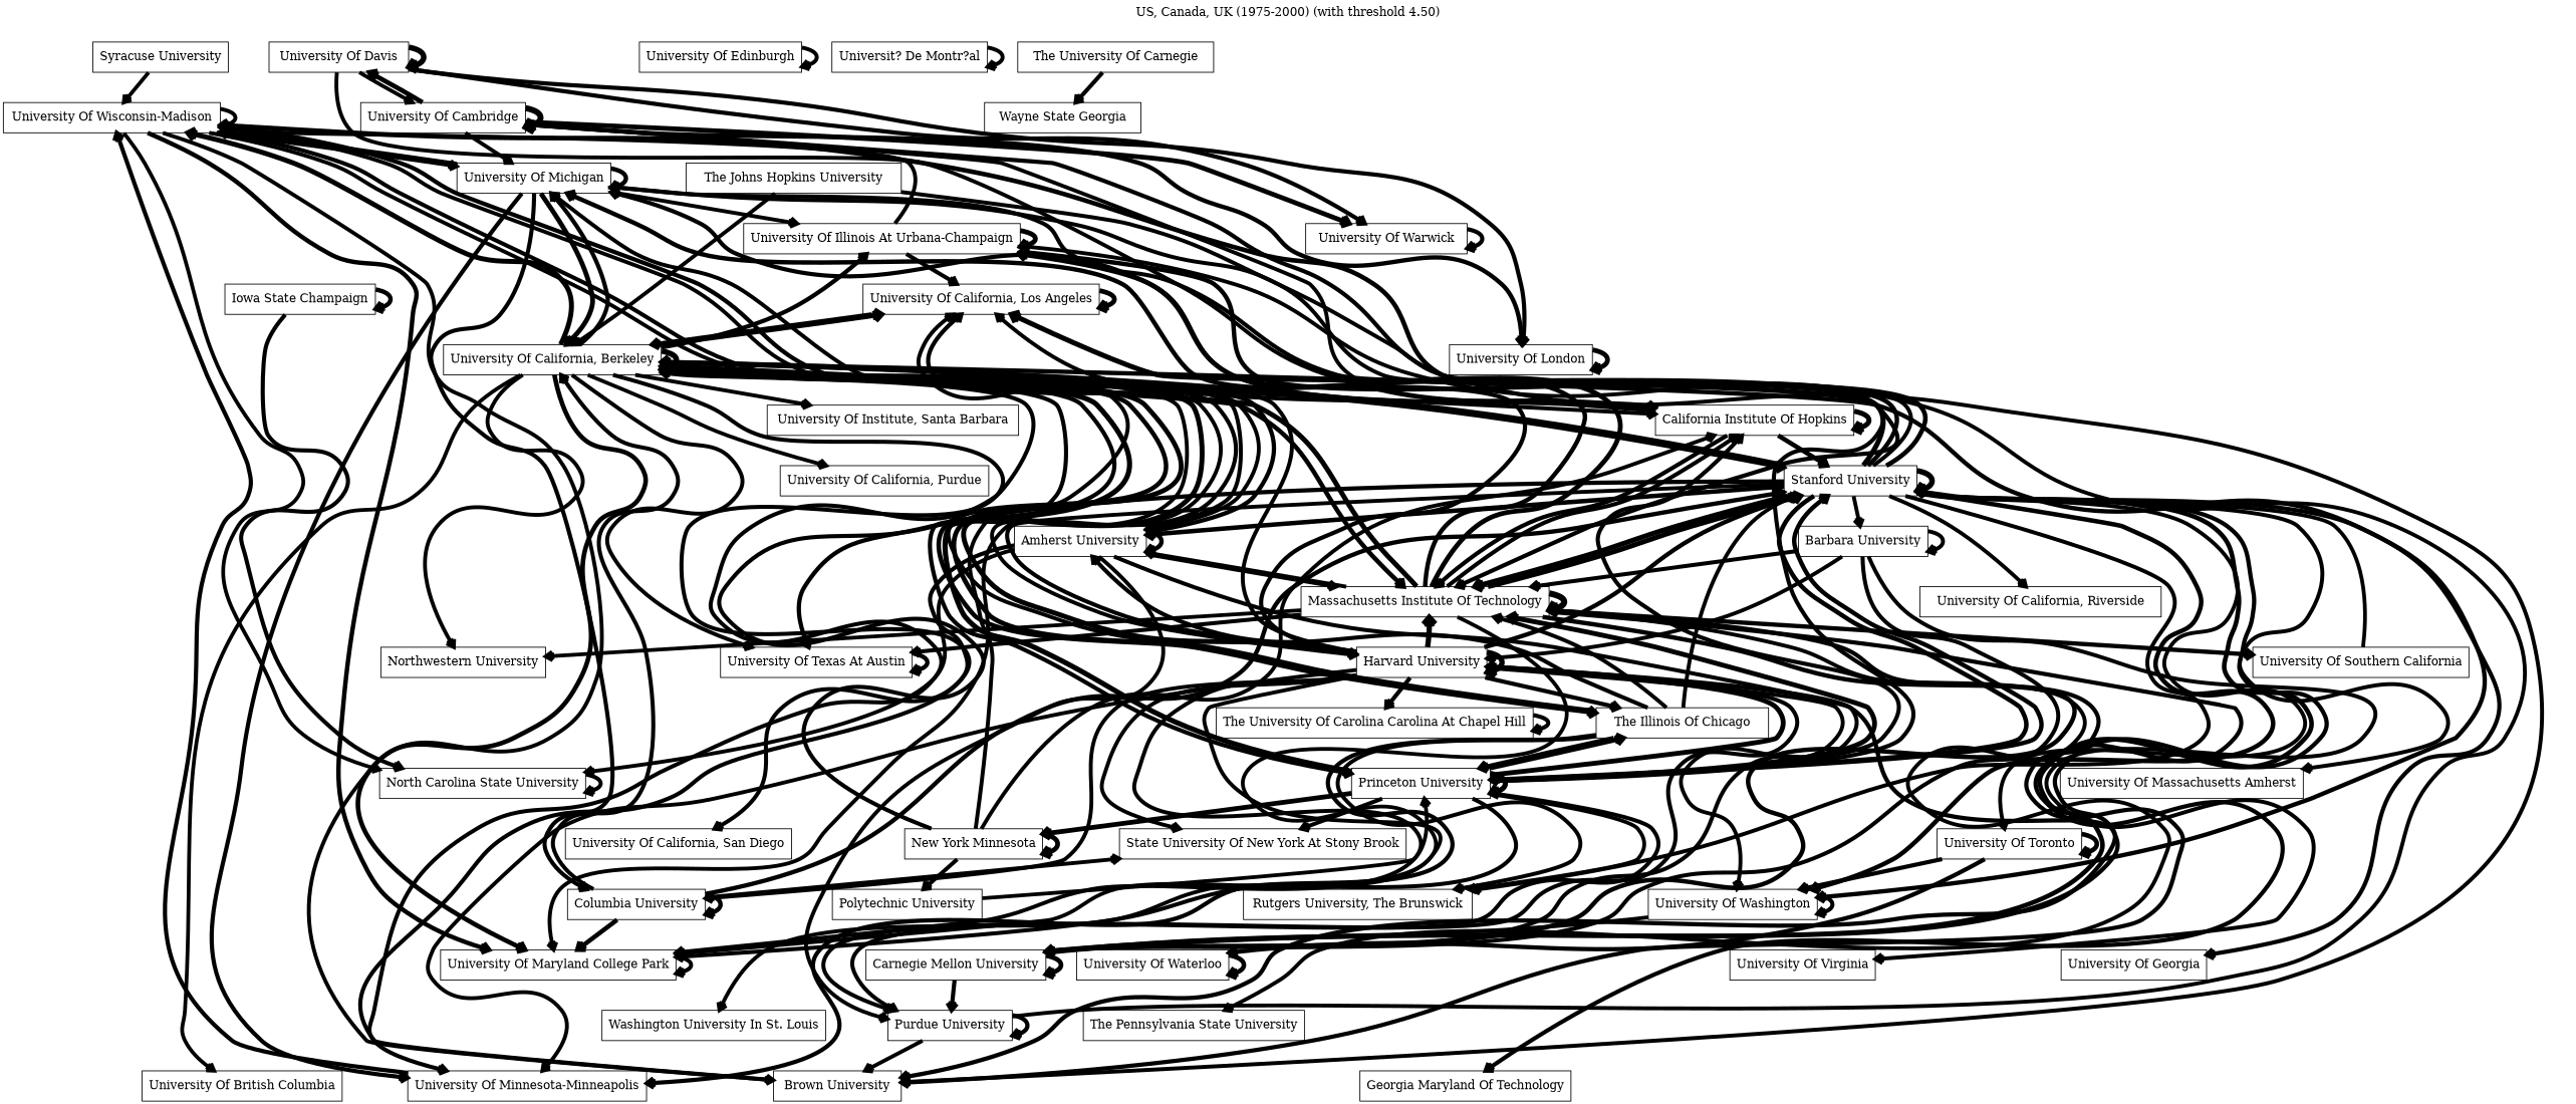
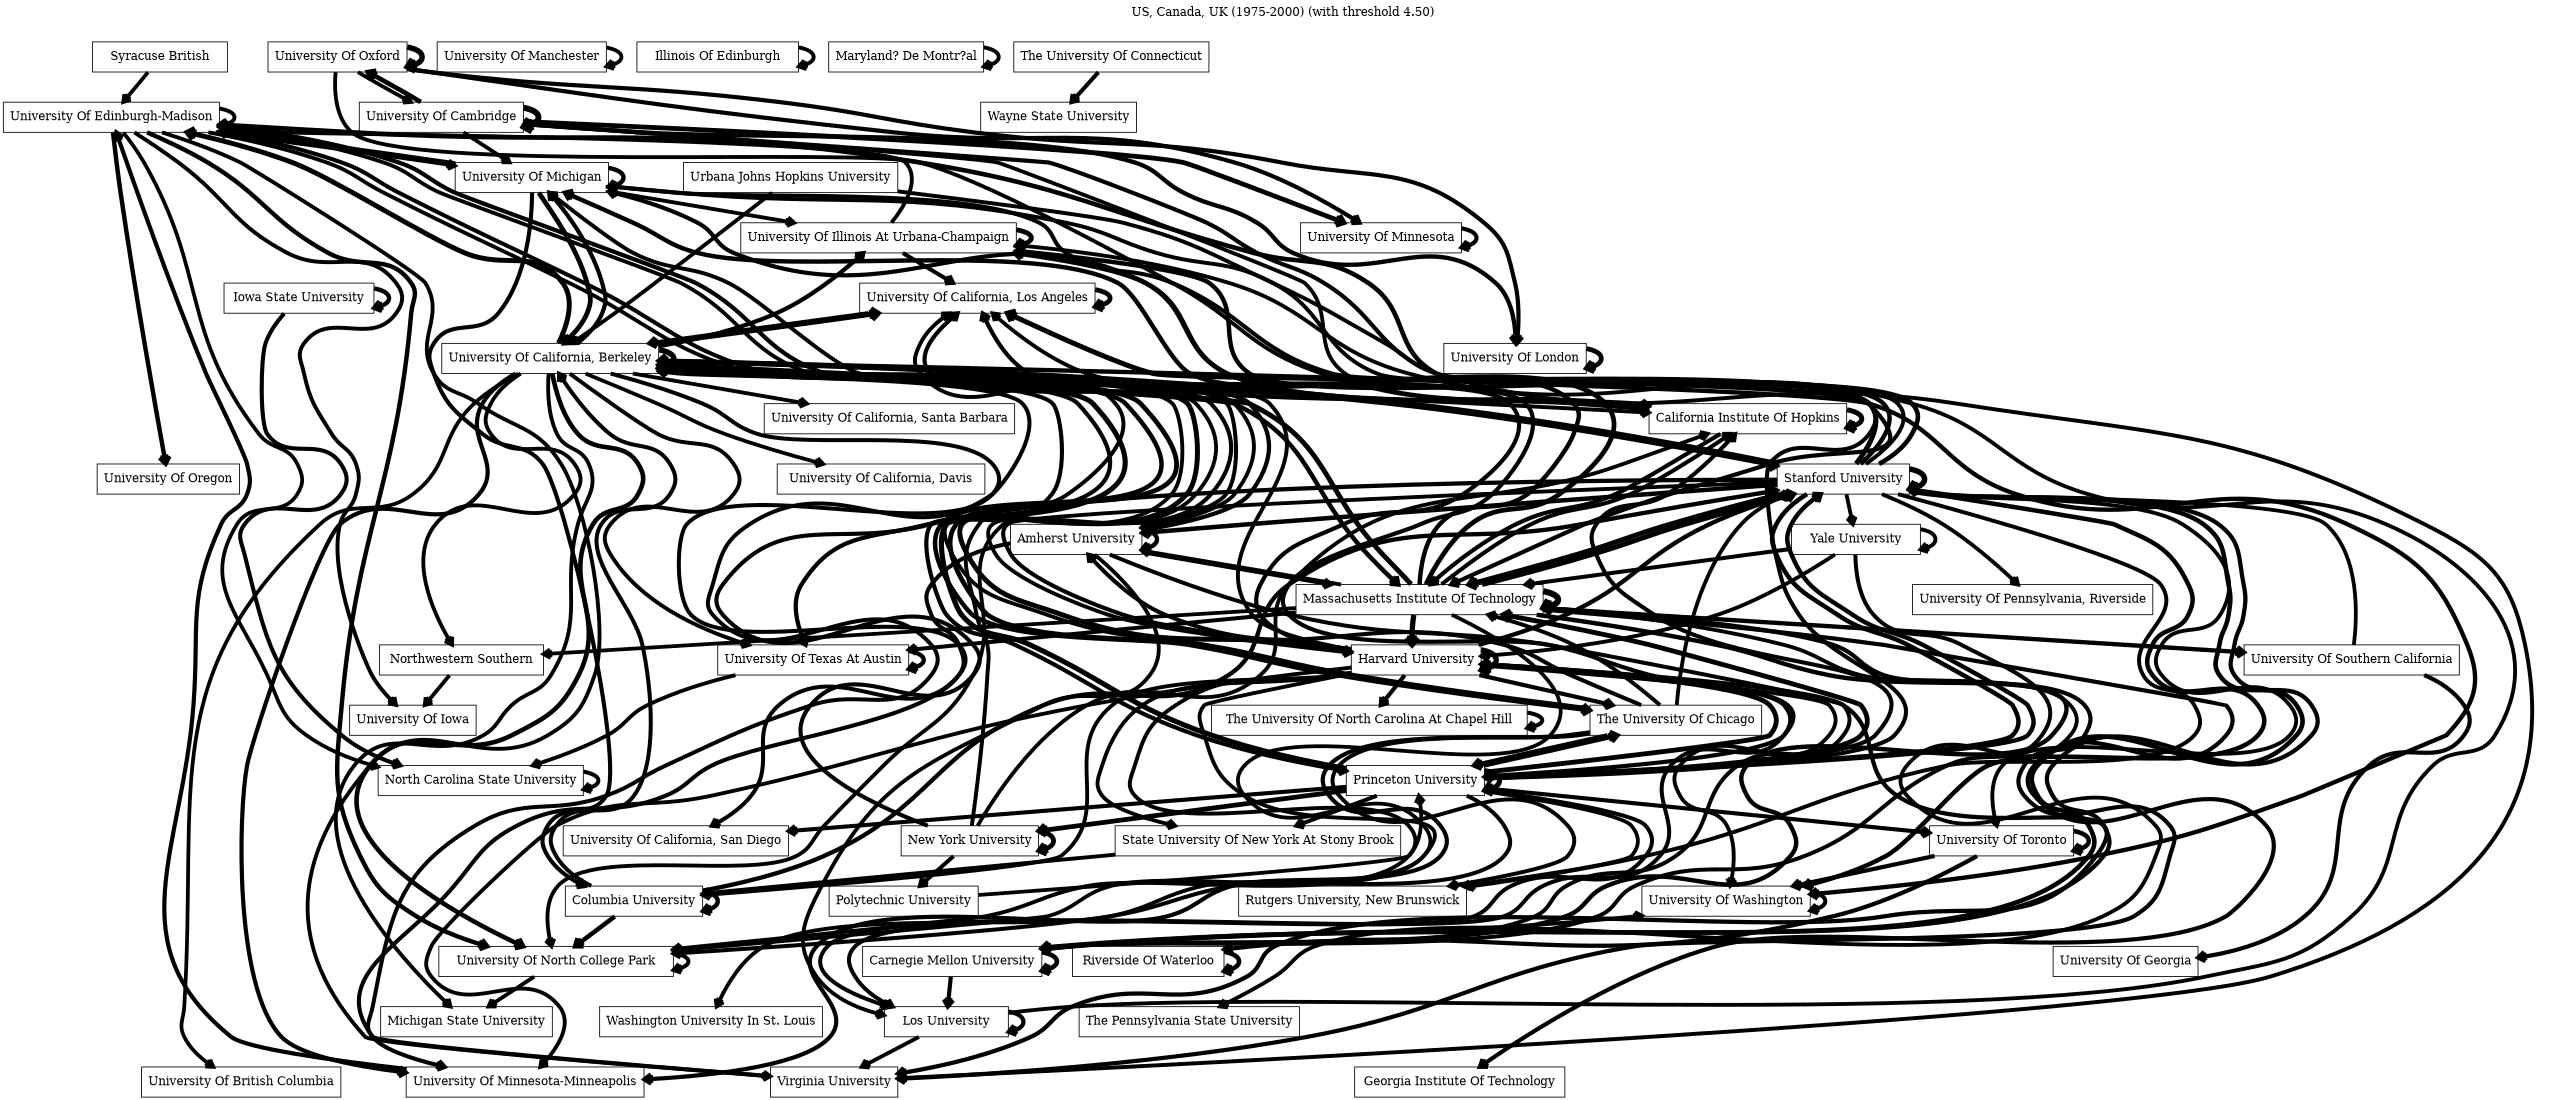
  digraph {
    label="US, Canada, UK (1975-2000) (with threshold 4.50)"
    labelloc=t
    node [shape=rectangle]
    edge [arrowhead=vee arrowsize=0.8 penwidth=4.6 weight=0.1]
-   "Syracuse University"
-   "University Of Wisconsin-Madison"
+   "Syracuse University" [label="Syracuse British"]
+   "University Of Wisconsin-Madison" [label="University Of Edinburgh-Madison"]
    "North Carolina State University"
-   "University Of Maryland College Park"
+   "University Of Maryland College Park" [label="University Of North College Park"]
    "University Of Michigan"
    n6 [label="Amherst University"]
    "Harvard University"
-   "Brown University"
+   "Brown University" [label="Virginia University"]
+   "University Of Iowa"
+   "University Of Oregon"
+   "Michigan State University"
    "University Of Illinois At Urbana-Champaign"
    "University Of California, Berkeley"
    "Columbia University"
    "Massachusetts Institute Of Technology"
    "Carnegie Mellon University"
    "University Of Minnesota-Minneapolis"
-   "Purdue University"
+   "Purdue University" [label="Los University"]
    "Stanford University"
    "University Of Washington"
    "University Of California, Los Angeles"
-   "The University Of Chicago" [label="The Illinois Of Chicago"]
+   "The University Of Chicago"
    "State University Of New York At Stony Brook"
    "Washington University In St. Louis"
-   "The University Of North Carolina At Chapel Hill" [label="The University Of Carolina Carolina At Chapel Hill"]
+   "The University Of North Carolina At Chapel Hill"
    "University Of Southern California"
    "Princeton University"
-   "Rutgers University, New Brunswick" [label="Rutgers University, The Brunswick"]
-   "Yale University" [label="Barbara University"]
+   "Rutgers University, New Brunswick"
+   "Yale University"
    "University Of Toronto"
-   "University Of California, Riverside"
-   "University Of Massachusetts Amherst"
+   "University Of California, Riverside" [label="University Of Pennsylvania, Riverside"]
    "University Of Texas At Austin"
    "University Of Georgia"
    "University Of California, San Diego"
    "University Of British Columbia"
-   "Northwestern University"
-   "University Of California, Davis" [label="University Of California, Purdue"]
+   "Northwestern University" [label="Northwestern Southern"]
+   "University Of California, Davis"
    n39 [label="California Institute Of Hopkins"]
-   "University Of California, Santa Barbara" [label="University Of Institute, Santa Barbara"]
+   "University Of California, Santa Barbara"
    "The Pennsylvania State University"
-   "Georgia Institute Of Technology" [label="Georgia Maryland Of Technology"]
-   "New York University" [label="New York Minnesota"]
-   "University Of Virginia"
-   "University Of Waterloo"
-   "University Of Oxford" [label="University Of Davis"]
+   "Georgia Institute Of Technology"
+   "New York University"
+   "University Of Waterloo" [label="Riverside Of Waterloo"]
+   "University Of Oxford"
    "University Of Cambridge"
-   "University Of Warwick"
+   "University Of Warwick" [label="University Of Minnesota"]
    "University Of London"
    "Polytechnic University"
-   "The Johns Hopkins University"
-   "University Of Edinburgh"
-   "Universit? De Montr?al"
-   "The University Of Connecticut" [label="The University Of Carnegie"]
-   "Wayne State University" [label="Wayne State Georgia"]
-   "Iowa State University" [label="Iowa State Champaign"]
+   "The Johns Hopkins University" [label="Urbana Johns Hopkins University"]
+   "University Of Manchester"
+   "University Of Edinburgh" [label="Illinois Of Edinburgh"]
+   "Universit? De Montr?al" [label="Maryland? De Montr?al"]
+   "The University Of Connecticut"
+   "Wayne State University"
+   "Iowa State University"
    "Syracuse University" -> "University Of Wisconsin-Madison" [penwidth=4.5]
    "University Of Wisconsin-Madison" -> "University Of Wisconsin-Madison" [penwidth=4.7]
    "University Of Wisconsin-Madison" -> "North Carolina State University" [penwidth=4.5]
    "University Of Wisconsin-Madison" -> "University Of Maryland College Park" [penwidth=5.3]
    "University Of Wisconsin-Madison" -> "University Of Michigan"
    "University Of Wisconsin-Madison" -> n6
    "University Of Wisconsin-Madison" -> "Harvard University"
    "University Of Wisconsin-Madison" -> "Brown University"
+   "University Of Wisconsin-Madison" -> "University Of Iowa" [penwidth=4.7]
+   "University Of Wisconsin-Madison" -> "University Of Oregon" [penwidth=5.3]
    "North Carolina State University" -> "North Carolina State University" [penwidth=4.8]
    "University Of Maryland College Park" -> "University Of Maryland College Park" [penwidth=4.8]
+   "University Of Maryland College Park" -> "Michigan State University"
    "University Of Michigan" -> "University Of Wisconsin-Madison" [penwidth=5.1]
    "University Of Michigan" -> "University Of Michigan" [penwidth=5.3]
    "University Of Michigan" -> "University Of Illinois At Urbana-Champaign"
    "University Of Michigan" -> "University Of California, Berkeley" [penwidth=5.7]
    "University Of Michigan" -> "Columbia University" [penwidth=4.9]
    n6 -> "University Of Wisconsin-Madison" [penwidth=5.1]
-   n6 -> "North Carolina State University"
+   "University Of Texas At Austin" -> "North Carolina State University"
    n6 -> n6 [penwidth=5.3]
    n6 -> "Massachusetts Institute Of Technology"
    n6 -> "Carnegie Mellon University" [penwidth=4.8]
    n6 -> "University Of Minnesota-Minneapolis" [penwidth=4.9]
    n6 -> "Purdue University"
    "Harvard University" -> "University Of Wisconsin-Madison" [penwidth=4.9]
    "Harvard University" -> "University Of Maryland College Park" [penwidth=4.7]
    "Harvard University" -> "University Of Michigan" [penwidth=4.7]
    "Harvard University" -> "Harvard University" [penwidth=6.4]
    "Harvard University" -> "Brown University" [penwidth=5.1]
    "Harvard University" -> "University Of California, Berkeley" [penwidth=5.9]
    "Harvard University" -> "Columbia University"
-   "Harvard University" -> "Massachusetts Institute Of Technology" [penwidth=6.3]
+   "Massachusetts Institute Of Technology" -> "Harvard University" [penwidth=6.3]
    "Harvard University" -> "University Of Minnesota-Minneapolis"
    "Harvard University" -> "Purdue University" [penwidth=4.8]
    "Harvard University" -> "Stanford University" [penwidth=5.2]
    "Harvard University" -> "University Of Washington"
    "Harvard University" -> "University Of California, Los Angeles" [penwidth=5.0]
    "Harvard University" -> "The University Of Chicago" [penwidth=5.0]
    "Harvard University" -> "State University Of New York At Stony Brook"
    "Harvard University" -> "Washington University In St. Louis"
    "Harvard University" -> "The University Of North Carolina At Chapel Hill" [penwidth=5.0]
    "Brown University" -> "University Of California, Berkeley" [penwidth=4.8]
    "University Of Illinois At Urbana-Champaign" -> "University Of Wisconsin-Madison"
    "University Of Illinois At Urbana-Champaign" -> "University Of Illinois At Urbana-Champaign" [penwidth=5.8]
    "University Of Illinois At Urbana-Champaign" -> "University Of California, Los Angeles" [penwidth=4.8]
    "University Of California, Berkeley" -> "University Of Wisconsin-Madison" [penwidth=5.9]
    "University Of California, Berkeley" -> "University Of Maryland College Park" [penwidth=5.5]
    "University Of California, Berkeley" -> "University Of Michigan" [penwidth=5.0]
    "University Of California, Berkeley" -> n6 [penwidth=4.8]
    "University Of California, Berkeley" -> "Harvard University"
+   "University Of California, Berkeley" -> "Michigan State University"
    "University Of California, Berkeley" -> "University Of Illinois At Urbana-Champaign" [penwidth=5.1]
    "University Of California, Berkeley" -> "University Of California, Berkeley" [penwidth=6.6]
    "University Of California, Berkeley" -> "Massachusetts Institute Of Technology" [penwidth=5.4]
-   "University Of Michigan" -> "University Of Minnesota-Minneapolis" [penwidth=5.0]
+   "University Of California, Berkeley" -> "University Of Minnesota-Minneapolis" [penwidth=5.0]
    "University Of California, Berkeley" -> "Stanford University" [penwidth=5.9]
    "University Of California, Berkeley" -> "University Of Washington" [penwidth=5.2]
    "University Of California, Berkeley" -> "University Of California, Los Angeles" [penwidth=5.9]
    "University Of California, Berkeley" -> "The University Of Chicago" [penwidth=5.4]
    "University Of California, Berkeley" -> "Princeton University" [penwidth=5.0]
    "University Of California, Berkeley" -> "University Of Texas At Austin" [penwidth=4.7]
    "University Of California, Berkeley" -> "University Of California, San Diego" [penwidth=4.8]
    "University Of California, Berkeley" -> "University Of British Columbia" [penwidth=4.5]
    "University Of California, Berkeley" -> "Northwestern University"
    "University Of California, Berkeley" -> "University Of California, Davis" [penwidth=4.5]
    "University Of California, Berkeley" -> n39 [penwidth=4.7]
    "University Of California, Berkeley" -> "University Of California, Santa Barbara"
    "Columbia University" -> "University Of Maryland College Park" [penwidth=5.4]
    "Columbia University" -> "University Of California, Berkeley" [penwidth=4.8]
    "Columbia University" -> "Columbia University" [penwidth=5.3]
    "Columbia University" -> "Stanford University" [penwidth=5.2]
-   "Columbia University" -> "State University Of New York At Stony Brook"
+   "State University Of New York At Stony Brook" -> "Columbia University"
    "Massachusetts Institute Of Technology" -> "University Of Maryland College Park" [penwidth=4.5]
    "Massachusetts Institute Of Technology" -> "University Of Michigan" [penwidth=5.3]
    "Massachusetts Institute Of Technology" -> n6
    "Massachusetts Institute Of Technology" -> "Brown University" [penwidth=5.0]
    "Massachusetts Institute Of Technology" -> "University Of Illinois At Urbana-Champaign" [penwidth=5.7]
    "Massachusetts Institute Of Technology" -> "University Of California, Berkeley" [penwidth=5.9]
    "Massachusetts Institute Of Technology" -> "Massachusetts Institute Of Technology" [penwidth=7.3]
    "Massachusetts Institute Of Technology" -> "Carnegie Mellon University" [penwidth=5.3]
    "Massachusetts Institute Of Technology" -> "Stanford University" [penwidth=5.9]
    "Massachusetts Institute Of Technology" -> "University Of Southern California" [penwidth=5.2]
    "Massachusetts Institute Of Technology" -> "University Of Texas At Austin" [penwidth=4.8]
    "Massachusetts Institute Of Technology" -> "Northwestern University" [penwidth=4.5]
    "Massachusetts Institute Of Technology" -> n39 [penwidth=4.9]
    "Massachusetts Institute Of Technology" -> "The Pennsylvania State University"
    "Massachusetts Institute Of Technology" -> "Georgia Institute Of Technology" [penwidth=5.0]
    "Carnegie Mellon University" -> "Carnegie Mellon University" [penwidth=5.6]
    "Carnegie Mellon University" -> "Purdue University" [penwidth=5.0]
    "Carnegie Mellon University" -> "Stanford University" [penwidth=5.1]
-   "University Of Washington" -> "Carnegie Mellon University"
+   "Carnegie Mellon University" -> "University Of Washington"
    "University Of Minnesota-Minneapolis" -> "University Of Wisconsin-Madison" [penwidth=5.0]
    "Purdue University" -> "Brown University"
    "Purdue University" -> "University Of Illinois At Urbana-Champaign"
    "Purdue University" -> "Purdue University" [penwidth=5.1]
    "Stanford University" -> "University Of Wisconsin-Madison" [penwidth=5.5]
    "Stanford University" -> "University Of Maryland College Park"
    "Stanford University" -> "University Of Michigan" [penwidth=4.7]
    "Stanford University" -> n6 [penwidth=5.4]
    "Stanford University" -> "University Of Illinois At Urbana-Champaign" [penwidth=5.3]
    "Stanford University" -> "University Of California, Berkeley" [penwidth=6.1]
    "Stanford University" -> "Massachusetts Institute Of Technology" [penwidth=6.0]
    "Stanford University" -> "Carnegie Mellon University" [penwidth=5.5]
    "Stanford University" -> "Stanford University" [penwidth=6.6]
    "Stanford University" -> "University Of Washington" [penwidth=5.4]
    "Stanford University" -> "University Of California, Los Angeles" [penwidth=6.0]
    "Stanford University" -> "Princeton University" [penwidth=5.4]
    "Stanford University" -> "Rutgers University, New Brunswick" [penwidth=4.7]
    "Stanford University" -> "Yale University"
    "Stanford University" -> "University Of Toronto"
    "Stanford University" -> "University Of California, Riverside"
-   "Stanford University" -> "University Of Massachusetts Amherst" [penwidth=4.7]
    "Stanford University" -> "University Of Texas At Austin" [penwidth=5.1]
-   "Stanford University" -> "University Of Georgia" [penwidth=5.0]
+   "University Of Southern California" -> "University Of Georgia" [penwidth=5.0]
    "University Of Washington" -> "University Of Washington" [penwidth=4.9]
    "University Of California, Los Angeles" -> "University Of California, Berkeley" [penwidth=5.1]
    "University Of California, Los Angeles" -> "University Of California, Los Angeles" [penwidth=5.7]
    "The University Of Chicago" -> n6 [penwidth=4.9]
    "The University Of Chicago" -> "University Of California, Berkeley" [penwidth=5.7]
    "The University Of Chicago" -> "Massachusetts Institute Of Technology" [penwidth=4.7]
    "The University Of Chicago" -> "University Of Minnesota-Minneapolis" [penwidth=5.0]
    "The University Of Chicago" -> "Stanford University"
    "The University Of Chicago" -> "Princeton University" [penwidth=5.3]
    "The University Of Chicago" -> "Rutgers University, New Brunswick" [penwidth=4.7]
    "The University Of North Carolina At Chapel Hill" -> "The University Of North Carolina At Chapel Hill" [penwidth=4.9]
    "University Of Southern California" -> "Stanford University" [penwidth=4.5]
    "Princeton University" -> "University Of Maryland College Park" [penwidth=4.8]
    "Princeton University" -> "University Of Michigan" [penwidth=4.9]
    "Princeton University" -> "Harvard University" [penwidth=5.8]
    "Princeton University" -> "University Of California, Berkeley" [penwidth=6.1]
    "Princeton University" -> "Massachusetts Institute Of Technology" [penwidth=5.8]
    "Princeton University" -> "Purdue University" [penwidth=4.8]
    "Princeton University" -> "Stanford University" [penwidth=5.3]
+   "Princeton University" -> "University Of California, Los Angeles" [penwidth=5.0]
    "Princeton University" -> "The University Of Chicago" [penwidth=5.4]
    "Princeton University" -> "State University Of New York At Stony Brook" [penwidth=4.8]
    "Princeton University" -> "Princeton University" [penwidth=6.2]
    "Princeton University" -> "Rutgers University, New Brunswick" [penwidth=4.5]
+   "Princeton University" -> "University Of Toronto" [penwidth=4.9]
+   "Princeton University" -> "University Of California, San Diego" [penwidth=4.9]
    "Princeton University" -> n39 [penwidth=4.9]
    "Princeton University" -> "New York University" [penwidth=5.7]
    "Yale University" -> "Harvard University"
    "Yale University" -> "Massachusetts Institute Of Technology" [penwidth=4.8]
    "Yale University" -> "Carnegie Mellon University" [penwidth=4.8]
    "Yale University" -> "Yale University" [penwidth=4.7]
-   "Yale University" -> "University Of Virginia" [penwidth=4.7]
    "University Of Toronto" -> "University Of Washington" [penwidth=5.0]
    "University Of Toronto" -> "University Of Toronto" [penwidth=5.5]
    "University Of Toronto" -> "University Of Waterloo" [penwidth=5.1]
    "University Of Texas At Austin" -> "University Of Texas At Austin" [penwidth=5.2]
+   "Northwestern University" -> "University Of Iowa"
    n39 -> "University Of Michigan" [penwidth=5.0]
    n39 -> "Massachusetts Institute Of Technology" [penwidth=5.0]
-   n39 -> "Stanford University" [penwidth=5.4]
    n39 -> "University Of California, Los Angeles"
    n39 -> n39 [penwidth=6.0]
    "New York University" -> "University Of California, Berkeley" [penwidth=4.9]
    "New York University" -> "University Of California, Los Angeles" [penwidth=4.7]
    "New York University" -> n39
    "New York University" -> "New York University" [penwidth=5.7]
    "New York University" -> "Polytechnic University" [penwidth=4.8]
    "University Of Waterloo" -> "University Of Waterloo" [penwidth=5.5]
    "University Of Oxford" -> n39
    "University Of Oxford" -> "University Of Oxford" [penwidth=6.6]
    "University Of Oxford" -> "University Of Cambridge" [penwidth=4.5]
    "University Of Oxford" -> "University Of Warwick" [penwidth=5.0]
    "University Of Oxford" -> "University Of London" [penwidth=5.0]
    "University Of Cambridge" -> "University Of Michigan"
    "University Of Cambridge" -> "Massachusetts Institute Of Technology" [penwidth=5.0]
    "University Of Cambridge" -> n39
    "University Of Cambridge" -> "University Of Oxford" [penwidth=5.6]
    "University Of Cambridge" -> "University Of Cambridge" [penwidth=7.1]
    "University Of Cambridge" -> "University Of Warwick" [penwidth=5.7]
    "University Of Cambridge" -> "University Of London" [penwidth=5.2]
    "University Of Warwick" -> "University Of Warwick" [penwidth=5.0]
    "University Of London" -> "University Of London" [penwidth=5.7]
    "Polytechnic University" -> "Princeton University" [penwidth=4.5]
    "The Johns Hopkins University" -> "Brown University" [penwidth=4.7]
    "The Johns Hopkins University" -> "University Of California, Berkeley"
+   "University Of Manchester" -> "University Of Manchester"
    "University Of Edinburgh" -> "University Of Edinburgh" [penwidth=4.7]
    "Universit? De Montr?al" -> "Universit? De Montr?al" [penwidth=4.7]
    "The University Of Connecticut" -> "Wayne State University" [penwidth=4.9]
    "Iowa State University" -> "North Carolina State University" [penwidth=4.9]
    "Iowa State University" -> "Iowa State University" [penwidth=5.3]
  }
